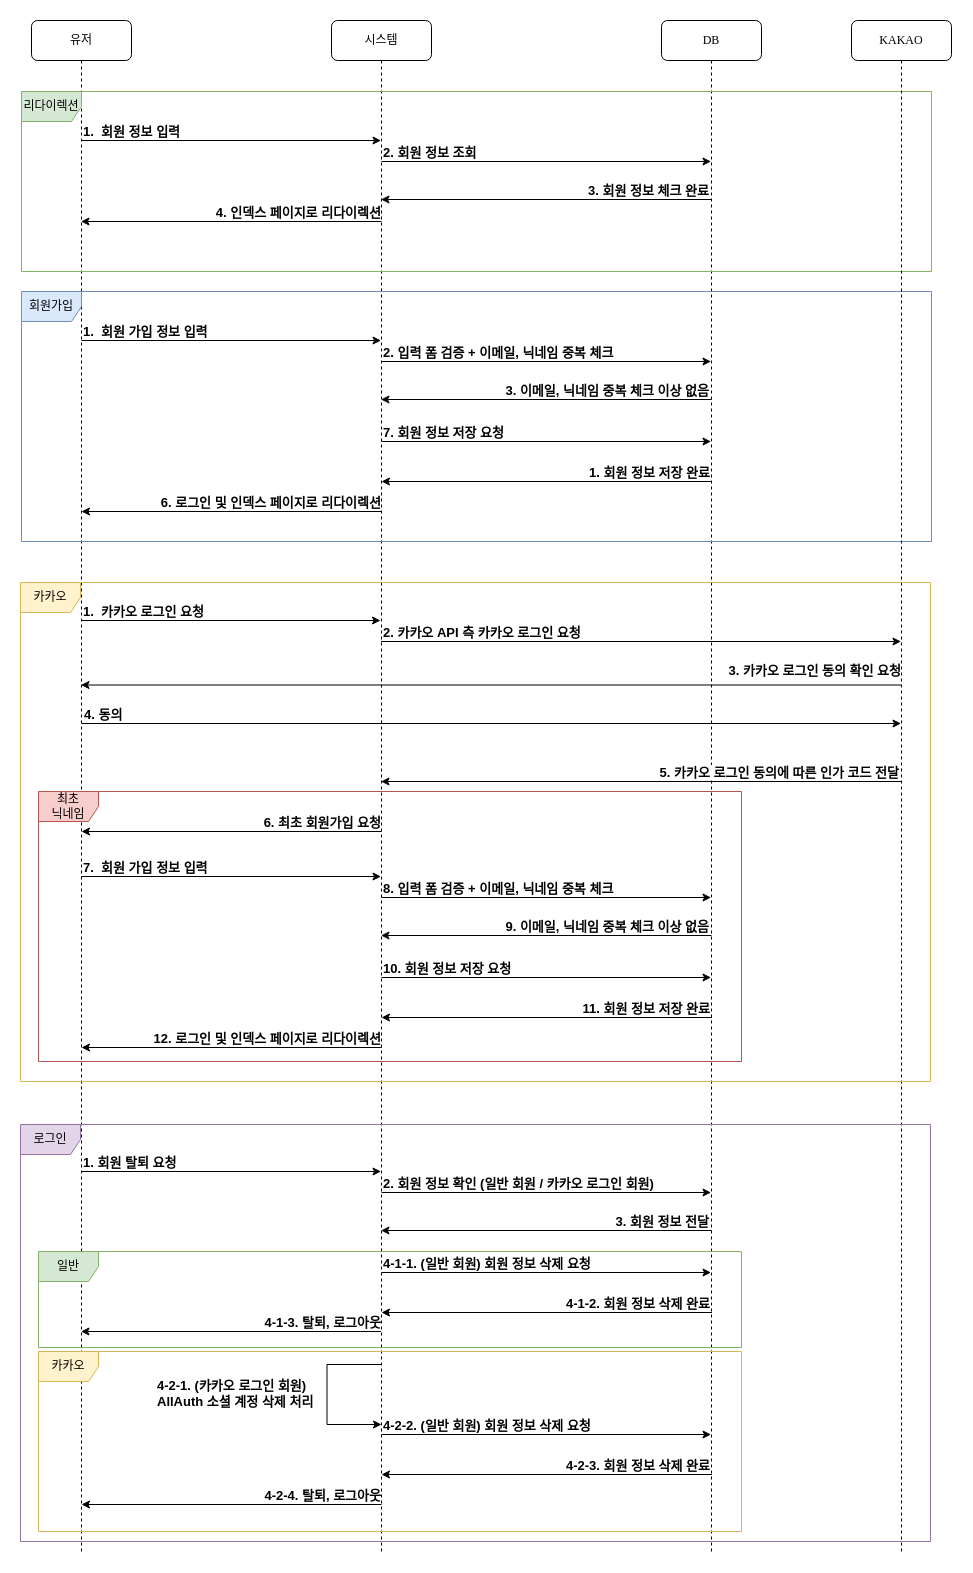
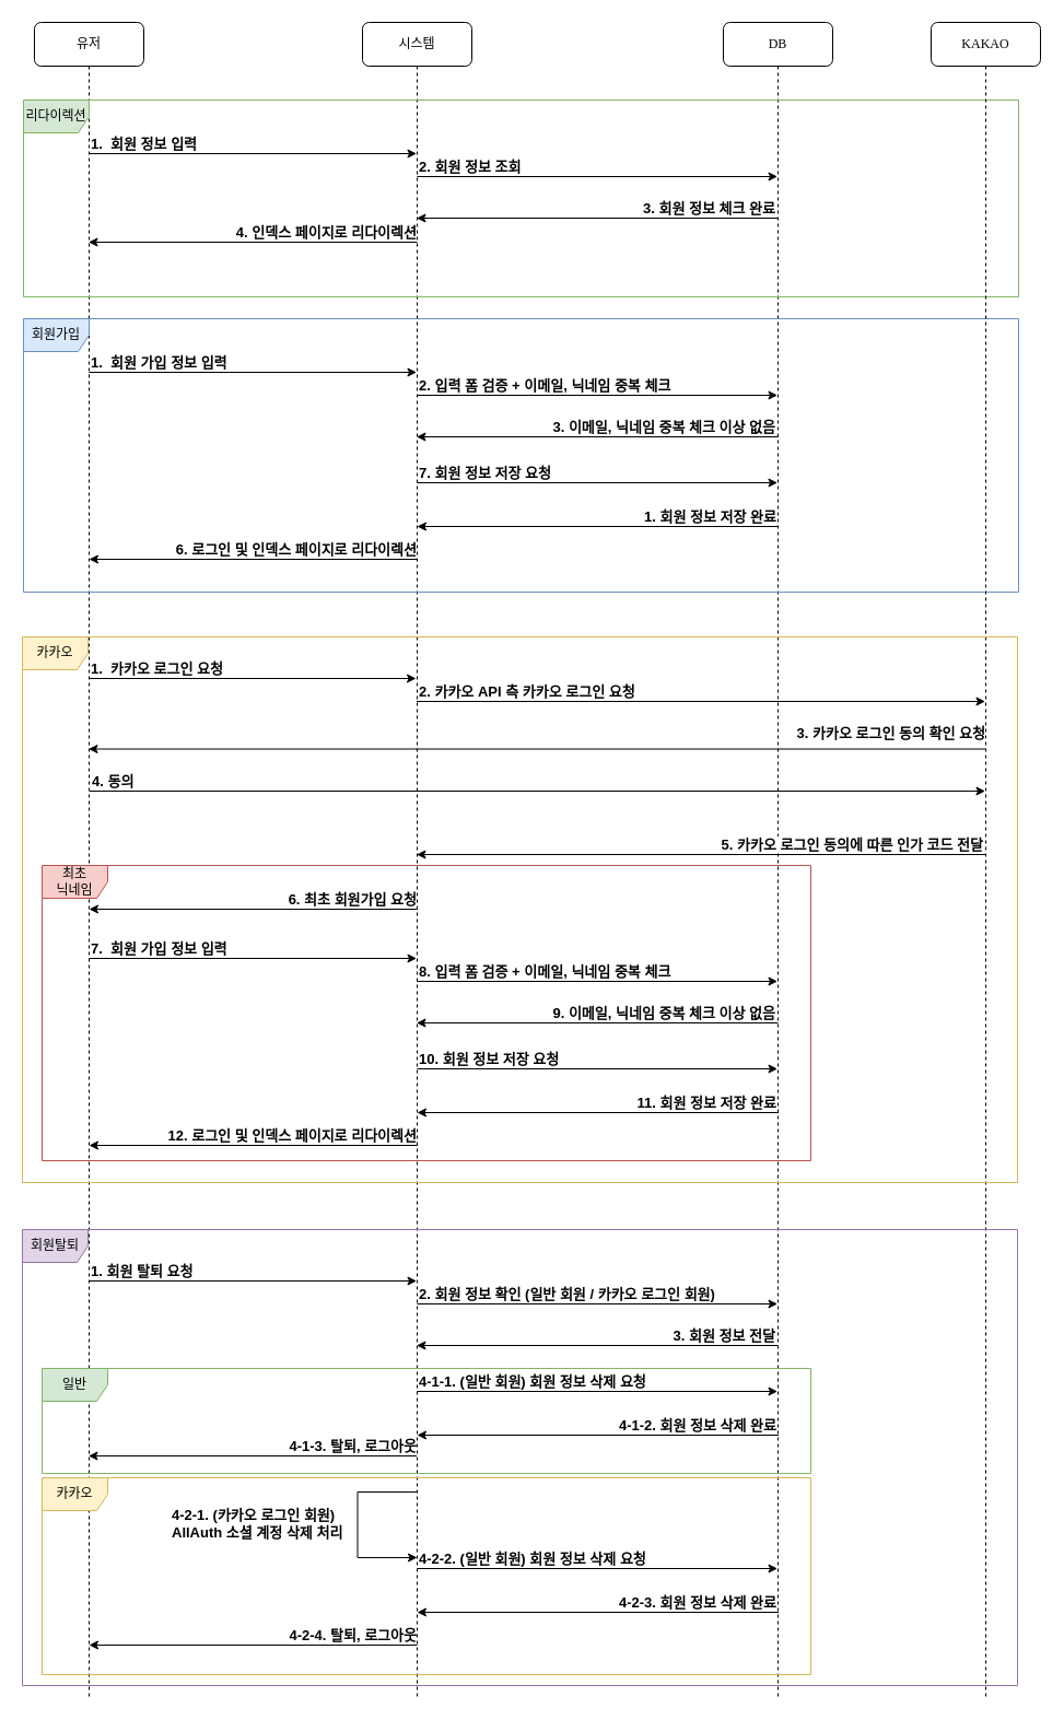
  <mxCell id="0" />
  <mxCell id="1" parent="0" />
  <mxCell id="2" value="시스템" style="shape=umlLifeline;perimeter=lifelinePerimeter;whiteSpace=wrap;html=1;container=1;collapsible=0;recursiveResize=0;outlineConnect=0;rounded=1;shadow=0;comic=0;labelBackgroundColor=none;strokeWidth=1;fontFamily=Verdana;fontSize=12;align=center;" parent="1" vertex="1"><mxGeometry x="331" y="20" width="100" height="1531" as="geometry" /></mxCell>
  <mxCell id="3" value="" style="endArrow=classic;html=1;rounded=0;" parent="2" target="8" edge="1"><mxGeometry width="50" height="50" relative="1" as="geometry"><mxPoint x="50" y="201" as="sourcePoint" /><mxPoint x="-40" y="201" as="targetPoint" /></mxGeometry></mxCell>
  <mxCell id="4" value="" style="endArrow=classic;html=1;rounded=0;edgeStyle=elbowEdgeStyle;" edge="1" parent="2"><mxGeometry width="50" height="50" relative="1" as="geometry"><mxPoint x="50.5" y="1344" as="sourcePoint" /><mxPoint x="50" y="1404" as="targetPoint" /><Array as="points"><mxPoint x="-4.5" y="1404" /></Array></mxGeometry></mxCell>
  <mxCell id="5" value="DB" style="shape=umlLifeline;perimeter=lifelinePerimeter;whiteSpace=wrap;html=1;container=1;collapsible=0;recursiveResize=0;outlineConnect=0;rounded=1;shadow=0;comic=0;labelBackgroundColor=none;strokeWidth=1;fontFamily=Verdana;fontSize=12;align=center;" parent="1" vertex="1"><mxGeometry x="661" y="20" width="100" height="1531" as="geometry" /></mxCell>
  <mxCell id="6" value="" style="endArrow=classic;html=1;rounded=0;" parent="5" edge="1"><mxGeometry width="50" height="50" relative="1" as="geometry"><mxPoint x="50" y="179" as="sourcePoint" /><mxPoint x="-280.5" y="179" as="targetPoint" /></mxGeometry></mxCell>
  <mxCell id="7" value="3. 회원 정보 체크 완료" style="edgeLabel;html=1;align=right;verticalAlign=middle;resizable=0;points=[];fontSize=13;fontStyle=1" parent="5" vertex="1" connectable="0"><mxGeometry x="48" y="169" as="geometry" /></mxCell>
  <mxCell id="8" value="유저" style="shape=umlLifeline;perimeter=lifelinePerimeter;whiteSpace=wrap;html=1;container=1;collapsible=0;recursiveResize=0;outlineConnect=0;rounded=1;shadow=0;comic=0;labelBackgroundColor=none;strokeWidth=1;fontFamily=Verdana;fontSize=12;align=center;" parent="1" vertex="1"><mxGeometry x="31" y="20" width="100" height="1531" as="geometry" /></mxCell>
  <mxCell id="9" value="" style="endArrow=classic;html=1;rounded=0;" parent="1" edge="1"><mxGeometry width="50" height="50" relative="1" as="geometry"><mxPoint x="81" y="140" as="sourcePoint" /><mxPoint x="380.5" y="140" as="targetPoint" /></mxGeometry></mxCell>
  <mxCell id="10" value="1.&amp;nbsp; 회원 정보 입력" style="edgeLabel;html=1;align=left;verticalAlign=middle;resizable=0;points=[];fontSize=13;fontStyle=1" parent="9" vertex="1" connectable="0"><mxGeometry x="-0.245" y="4" relative="1" as="geometry"><mxPoint x="-113" y="-6" as="offset" /></mxGeometry></mxCell>
  <mxCell id="11" value="" style="endArrow=classic;html=1;rounded=0;" parent="1" edge="1"><mxGeometry width="50" height="50" relative="1" as="geometry"><mxPoint x="381" y="161" as="sourcePoint" /><mxPoint x="710.5" y="161" as="targetPoint" /></mxGeometry></mxCell>
  <mxCell id="12" value="2. 회원 정보 조회" style="edgeLabel;html=1;align=left;verticalAlign=middle;resizable=0;points=[];fontSize=13;fontStyle=1" parent="1" vertex="1" connectable="0"><mxGeometry x="381" y="151" as="geometry" /></mxCell>
  <mxCell id="13" value="4. 인덱스 페이지로 리다이렉션" style="edgeLabel;html=1;align=right;verticalAlign=middle;resizable=0;points=[];fontSize=13;fontStyle=1" parent="1" vertex="1" connectable="0"><mxGeometry x="381" y="211" as="geometry" /></mxCell>
  <mxCell id="14" value="리다이렉션" style="shape=umlFrame;whiteSpace=wrap;html=1;pointerEvents=0;fillColor=#d5e8d4;strokeColor=#82b366;" parent="1" vertex="1"><mxGeometry x="21" y="91" width="910" height="180" as="geometry" /></mxCell>
  <mxCell id="15" value="" style="endArrow=classic;html=1;rounded=0;" edge="1" parent="1"><mxGeometry width="50" height="50" relative="1" as="geometry"><mxPoint x="381" y="511" as="sourcePoint" /><mxPoint x="81" y="511" as="targetPoint" /></mxGeometry></mxCell>
  <mxCell id="16" value="" style="endArrow=classic;html=1;rounded=0;" edge="1" parent="1"><mxGeometry width="50" height="50" relative="1" as="geometry"><mxPoint x="711" y="399" as="sourcePoint" /><mxPoint x="380.5" y="399" as="targetPoint" /></mxGeometry></mxCell>
  <mxCell id="17" value="3. 이메일, 닉네임 중복 체크 이상 없음" style="edgeLabel;html=1;align=right;verticalAlign=middle;resizable=0;points=[];fontSize=13;fontStyle=1" vertex="1" connectable="0" parent="1"><mxGeometry x="709" y="389" as="geometry" /></mxCell>
  <mxCell id="18" value="" style="endArrow=classic;html=1;rounded=0;" edge="1" parent="1"><mxGeometry width="50" height="50" relative="1" as="geometry"><mxPoint x="81" y="340" as="sourcePoint" /><mxPoint x="380.5" y="340" as="targetPoint" /></mxGeometry></mxCell>
  <mxCell id="19" value="1.&amp;nbsp; 회원 가입 정보 입력" style="edgeLabel;html=1;align=left;verticalAlign=middle;resizable=0;points=[];fontSize=13;fontStyle=1" vertex="1" connectable="0" parent="18"><mxGeometry x="-0.245" y="4" relative="1" as="geometry"><mxPoint x="-113" y="-6" as="offset" /></mxGeometry></mxCell>
  <mxCell id="20" value="" style="endArrow=classic;html=1;rounded=0;" edge="1" parent="1"><mxGeometry width="50" height="50" relative="1" as="geometry"><mxPoint x="381" y="361" as="sourcePoint" /><mxPoint x="710.5" y="361" as="targetPoint" /></mxGeometry></mxCell>
  <mxCell id="21" value="2. 입력 폼 검증 + 이메일, 닉네임 중복 체크" style="edgeLabel;html=1;align=left;verticalAlign=middle;resizable=0;points=[];fontSize=13;fontStyle=1" vertex="1" connectable="0" parent="1"><mxGeometry x="381" y="351" as="geometry" /></mxCell>
  <mxCell id="22" value="6. 로그인 및 인덱스 페이지로 리다이렉션" style="edgeLabel;html=1;align=right;verticalAlign=middle;resizable=0;points=[];fontSize=13;fontStyle=1" vertex="1" connectable="0" parent="1"><mxGeometry x="381" y="501" as="geometry" /></mxCell>
  <mxCell id="23" value="회원가입" style="shape=umlFrame;whiteSpace=wrap;html=1;pointerEvents=0;fillColor=#dae8fc;strokeColor=#6c8ebf;" vertex="1" parent="1"><mxGeometry x="21" y="291" width="910" height="250" as="geometry" /></mxCell>
  <mxCell id="24" value="" style="endArrow=classic;html=1;rounded=0;" edge="1" parent="1"><mxGeometry width="50" height="50" relative="1" as="geometry"><mxPoint x="381" y="441" as="sourcePoint" /><mxPoint x="710.5" y="441" as="targetPoint" /></mxGeometry></mxCell>
  <mxCell id="25" value="7. 회원 정보 저장 요청" style="edgeLabel;html=1;align=left;verticalAlign=middle;resizable=0;points=[];fontSize=13;fontStyle=1" vertex="1" connectable="0" parent="1"><mxGeometry x="381" y="431" as="geometry" /></mxCell>
  <mxCell id="26" value="" style="endArrow=classic;html=1;rounded=0;" edge="1" parent="1"><mxGeometry width="50" height="50" relative="1" as="geometry"><mxPoint x="711.5" y="481" as="sourcePoint" /><mxPoint x="381" y="481" as="targetPoint" /></mxGeometry></mxCell>
  <mxCell id="27" value="1. 회원 정보 저장 완료" style="edgeLabel;html=1;align=right;verticalAlign=middle;resizable=0;points=[];fontSize=13;fontStyle=1" vertex="1" connectable="0" parent="1"><mxGeometry x="709.5" y="471" as="geometry" /></mxCell>
  <mxCell id="28" value="" style="endArrow=classic;html=1;rounded=0;" edge="1" parent="1"><mxGeometry width="50" height="50" relative="1" as="geometry"><mxPoint x="900.5" y="684.5" as="sourcePoint" /><mxPoint x="80.5" y="684.5" as="targetPoint" /></mxGeometry></mxCell>
  <mxCell id="29" value="3. 카카오 로그인 동의 확인 요청" style="edgeLabel;html=1;align=right;verticalAlign=middle;resizable=0;points=[];fontSize=13;fontStyle=1" vertex="1" connectable="0" parent="1"><mxGeometry x="901" y="669" as="geometry" /></mxCell>
  <mxCell id="30" value="" style="endArrow=classic;html=1;rounded=0;" edge="1" parent="1"><mxGeometry width="50" height="50" relative="1" as="geometry"><mxPoint x="80.5" y="620" as="sourcePoint" /><mxPoint x="380" y="620" as="targetPoint" /></mxGeometry></mxCell>
  <mxCell id="31" value="1.&amp;nbsp; 카카오 로그인 요청" style="edgeLabel;html=1;align=left;verticalAlign=middle;resizable=0;points=[];fontSize=13;fontStyle=1" vertex="1" connectable="0" parent="30"><mxGeometry x="-0.245" y="4" relative="1" as="geometry"><mxPoint x="-113" y="-6" as="offset" /></mxGeometry></mxCell>
  <mxCell id="32" value="" style="endArrow=classic;html=1;rounded=0;" edge="1" parent="1" target="34"><mxGeometry width="50" height="50" relative="1" as="geometry"><mxPoint x="380.5" y="641" as="sourcePoint" /><mxPoint x="710" y="641" as="targetPoint" /></mxGeometry></mxCell>
  <mxCell id="33" value="2. 카카오 API 측 카카오 로그인 요청" style="edgeLabel;html=1;align=left;verticalAlign=middle;resizable=0;points=[];fontSize=13;fontStyle=1" vertex="1" connectable="0" parent="1"><mxGeometry x="380.5" y="631" as="geometry" /></mxCell>
  <mxCell id="34" value="KAKAO" style="shape=umlLifeline;perimeter=lifelinePerimeter;whiteSpace=wrap;html=1;container=1;collapsible=0;recursiveResize=0;outlineConnect=0;rounded=1;shadow=0;comic=0;labelBackgroundColor=none;strokeWidth=1;fontFamily=Verdana;fontSize=12;align=center;" vertex="1" parent="1"><mxGeometry x="851" y="20" width="100" height="1531" as="geometry" /></mxCell>
  <mxCell id="35" value="" style="endArrow=classic;html=1;rounded=0;" edge="1" parent="1" target="34"><mxGeometry width="50" height="50" relative="1" as="geometry"><mxPoint x="81.5" y="723" as="sourcePoint" /><mxPoint x="381" y="723" as="targetPoint" /></mxGeometry></mxCell>
  <mxCell id="36" value="4. 동의" style="edgeLabel;html=1;align=left;verticalAlign=middle;resizable=0;points=[];fontSize=13;fontStyle=1" vertex="1" connectable="0" parent="35"><mxGeometry x="-0.245" y="4" relative="1" as="geometry"><mxPoint x="-309" y="-6" as="offset" /></mxGeometry></mxCell>
  <mxCell id="37" value="" style="endArrow=classic;html=1;rounded=0;" edge="1" parent="1" target="2"><mxGeometry width="50" height="50" relative="1" as="geometry"><mxPoint x="901" y="781" as="sourcePoint" /><mxPoint x="570.5" y="781" as="targetPoint" /></mxGeometry></mxCell>
  <mxCell id="38" value="5. 카카오 로그인 동의에 따른 인가 코드 전달" style="edgeLabel;html=1;align=right;verticalAlign=middle;resizable=0;points=[];fontSize=13;fontStyle=1" vertex="1" connectable="0" parent="1"><mxGeometry x="899" y="771" as="geometry" /></mxCell>
  <mxCell id="39" value="6. 최초 회원가입 요청" style="edgeLabel;html=1;align=right;verticalAlign=middle;resizable=0;points=[];fontSize=13;fontStyle=1" vertex="1" connectable="0" parent="1"><mxGeometry x="381" y="821" as="geometry" /></mxCell>
  <mxCell id="40" value="" style="endArrow=classic;html=1;rounded=0;" edge="1" parent="1"><mxGeometry width="50" height="50" relative="1" as="geometry"><mxPoint x="381" y="831" as="sourcePoint" /><mxPoint x="81" y="831" as="targetPoint" /></mxGeometry></mxCell>
  <mxCell id="41" value="" style="endArrow=classic;html=1;rounded=0;" edge="1" parent="1"><mxGeometry width="50" height="50" relative="1" as="geometry"><mxPoint x="381" y="1047" as="sourcePoint" /><mxPoint x="81" y="1047" as="targetPoint" /></mxGeometry></mxCell>
  <mxCell id="42" value="" style="endArrow=classic;html=1;rounded=0;" edge="1" parent="1"><mxGeometry width="50" height="50" relative="1" as="geometry"><mxPoint x="711" y="935" as="sourcePoint" /><mxPoint x="380.5" y="935" as="targetPoint" /></mxGeometry></mxCell>
  <mxCell id="43" value="9. 이메일, 닉네임 중복 체크 이상 없음" style="edgeLabel;html=1;align=right;verticalAlign=middle;resizable=0;points=[];fontSize=13;fontStyle=1" vertex="1" connectable="0" parent="1"><mxGeometry x="709" y="925" as="geometry" /></mxCell>
  <mxCell id="44" value="" style="endArrow=classic;html=1;rounded=0;" edge="1" parent="1"><mxGeometry width="50" height="50" relative="1" as="geometry"><mxPoint x="81" y="876" as="sourcePoint" /><mxPoint x="380.5" y="876" as="targetPoint" /></mxGeometry></mxCell>
  <mxCell id="45" value="7.&amp;nbsp; 회원 가입 정보 입력" style="edgeLabel;html=1;align=left;verticalAlign=middle;resizable=0;points=[];fontSize=13;fontStyle=1" vertex="1" connectable="0" parent="44"><mxGeometry x="-0.245" y="4" relative="1" as="geometry"><mxPoint x="-113" y="-6" as="offset" /></mxGeometry></mxCell>
  <mxCell id="46" value="" style="endArrow=classic;html=1;rounded=0;" edge="1" parent="1"><mxGeometry width="50" height="50" relative="1" as="geometry"><mxPoint x="381" y="897" as="sourcePoint" /><mxPoint x="710.5" y="897" as="targetPoint" /></mxGeometry></mxCell>
  <mxCell id="47" value="8. 입력 폼 검증 + 이메일, 닉네임 중복 체크" style="edgeLabel;html=1;align=left;verticalAlign=middle;resizable=0;points=[];fontSize=13;fontStyle=1" vertex="1" connectable="0" parent="1"><mxGeometry x="381" y="887" as="geometry" /></mxCell>
  <mxCell id="48" value="12. 로그인 및 인덱스 페이지로 리다이렉션" style="edgeLabel;html=1;align=right;verticalAlign=middle;resizable=0;points=[];fontSize=13;fontStyle=1" vertex="1" connectable="0" parent="1"><mxGeometry x="381" y="1037" as="geometry" /></mxCell>
  <mxCell id="49" value="" style="endArrow=classic;html=1;rounded=0;" edge="1" parent="1"><mxGeometry width="50" height="50" relative="1" as="geometry"><mxPoint x="381" y="977" as="sourcePoint" /><mxPoint x="710.5" y="977" as="targetPoint" /></mxGeometry></mxCell>
  <mxCell id="50" value="10. 회원 정보 저장 요청" style="edgeLabel;html=1;align=left;verticalAlign=middle;resizable=0;points=[];fontSize=13;fontStyle=1" vertex="1" connectable="0" parent="1"><mxGeometry x="381" y="967" as="geometry" /></mxCell>
  <mxCell id="51" value="" style="endArrow=classic;html=1;rounded=0;" edge="1" parent="1"><mxGeometry width="50" height="50" relative="1" as="geometry"><mxPoint x="711.5" y="1017" as="sourcePoint" /><mxPoint x="381" y="1017" as="targetPoint" /></mxGeometry></mxCell>
  <mxCell id="52" value="11. 회원 정보 저장 완료" style="edgeLabel;html=1;align=right;verticalAlign=middle;resizable=0;points=[];fontSize=13;fontStyle=1" vertex="1" connectable="0" parent="1"><mxGeometry x="709.5" y="1007" as="geometry" /></mxCell>
  <mxCell id="53" value="카카오" style="shape=umlFrame;whiteSpace=wrap;html=1;pointerEvents=0;fillColor=#fff2cc;strokeColor=#d6b656;" vertex="1" parent="1"><mxGeometry x="20" y="582" width="910" height="499" as="geometry" /></mxCell>
  <mxCell id="54" value="최초 &lt;br&gt;닉네임" style="shape=umlFrame;whiteSpace=wrap;html=1;pointerEvents=0;fillColor=#f8cecc;strokeColor=#b85450;" vertex="1" parent="1"><mxGeometry x="38" y="791" width="703" height="270" as="geometry" /></mxCell>
  <mxCell id="55" value="" style="endArrow=classic;html=1;rounded=0;" edge="1" parent="1"><mxGeometry width="50" height="50" relative="1" as="geometry"><mxPoint x="381" y="1504" as="sourcePoint" /><mxPoint x="81" y="1504" as="targetPoint" /></mxGeometry></mxCell>
  <mxCell id="56" value="" style="endArrow=classic;html=1;rounded=0;" edge="1" parent="1"><mxGeometry width="50" height="50" relative="1" as="geometry"><mxPoint x="711" y="1230" as="sourcePoint" /><mxPoint x="380.5" y="1230" as="targetPoint" /></mxGeometry></mxCell>
  <mxCell id="57" value="3. 회원 정보 전달" style="edgeLabel;html=1;align=right;verticalAlign=middle;resizable=0;points=[];fontSize=13;fontStyle=1" vertex="1" connectable="0" parent="1"><mxGeometry x="709" y="1220" as="geometry" /></mxCell>
  <mxCell id="58" value="" style="endArrow=classic;html=1;rounded=0;" edge="1" parent="1"><mxGeometry width="50" height="50" relative="1" as="geometry"><mxPoint x="81" y="1171" as="sourcePoint" /><mxPoint x="380.5" y="1171" as="targetPoint" /></mxGeometry></mxCell>
  <mxCell id="59" value="1. 회원 탈퇴 요청" style="edgeLabel;html=1;align=left;verticalAlign=middle;resizable=0;points=[];fontSize=13;fontStyle=1" vertex="1" connectable="0" parent="58"><mxGeometry x="-0.245" y="4" relative="1" as="geometry"><mxPoint x="-113" y="-6" as="offset" /></mxGeometry></mxCell>
  <mxCell id="60" value="" style="endArrow=classic;html=1;rounded=0;" edge="1" parent="1"><mxGeometry width="50" height="50" relative="1" as="geometry"><mxPoint x="381" y="1192" as="sourcePoint" /><mxPoint x="710.5" y="1192" as="targetPoint" /></mxGeometry></mxCell>
  <mxCell id="61" value="2. 회원 정보 확인 (일반 회원 / 카카오 로그인 회원)" style="edgeLabel;html=1;align=left;verticalAlign=middle;resizable=0;points=[];fontSize=13;fontStyle=1" vertex="1" connectable="0" parent="1"><mxGeometry x="381" y="1182" as="geometry" /></mxCell>
  <mxCell id="62" value="4-2-4. 탈퇴, 로그아웃" style="edgeLabel;html=1;align=right;verticalAlign=middle;resizable=0;points=[];fontSize=13;fontStyle=1" vertex="1" connectable="0" parent="1"><mxGeometry x="381" y="1494" as="geometry" /></mxCell>
  <mxCell id="63" value="" style="endArrow=classic;html=1;rounded=0;" edge="1" parent="1"><mxGeometry width="50" height="50" relative="1" as="geometry"><mxPoint x="381" y="1272" as="sourcePoint" /><mxPoint x="710.5" y="1272" as="targetPoint" /></mxGeometry></mxCell>
  <mxCell id="64" value="4-1-1. (일반 회원) 회원 정보 삭제 요청" style="edgeLabel;html=1;align=left;verticalAlign=middle;resizable=0;points=[];fontSize=13;fontStyle=1" vertex="1" connectable="0" parent="1"><mxGeometry x="381" y="1262" as="geometry" /></mxCell>
  <mxCell id="65" value="" style="endArrow=classic;html=1;rounded=0;" edge="1" parent="1"><mxGeometry width="50" height="50" relative="1" as="geometry"><mxPoint x="711.5" y="1312" as="sourcePoint" /><mxPoint x="381" y="1312" as="targetPoint" /></mxGeometry></mxCell>
  <mxCell id="66" value="4-1-2. 회원 정보 삭제 완료" style="edgeLabel;html=1;align=right;verticalAlign=middle;resizable=0;points=[];fontSize=13;fontStyle=1" vertex="1" connectable="0" parent="1"><mxGeometry x="709.5" y="1302" as="geometry" /></mxCell>
  <mxCell id="67" value="" style="endArrow=classic;html=1;rounded=0;" edge="1" parent="1"><mxGeometry width="50" height="50" relative="1" as="geometry"><mxPoint x="381" y="1434" as="sourcePoint" /><mxPoint x="710.5" y="1434" as="targetPoint" /></mxGeometry></mxCell>
  <mxCell id="68" value="4-2-2. (일반 회원) 회원 정보 삭제 요청" style="edgeLabel;html=1;align=left;verticalAlign=middle;resizable=0;points=[];fontSize=13;fontStyle=1" vertex="1" connectable="0" parent="1"><mxGeometry x="381" y="1424" as="geometry" /></mxCell>
  <mxCell id="69" value="" style="endArrow=classic;html=1;rounded=0;" edge="1" parent="1"><mxGeometry width="50" height="50" relative="1" as="geometry"><mxPoint x="711.5" y="1474" as="sourcePoint" /><mxPoint x="381" y="1474" as="targetPoint" /></mxGeometry></mxCell>
  <mxCell id="70" value="4-2-3. 회원 정보 삭제 완료" style="edgeLabel;html=1;align=right;verticalAlign=middle;resizable=0;points=[];fontSize=13;fontStyle=1" vertex="1" connectable="0" parent="1"><mxGeometry x="709.5" y="1464" as="geometry" /></mxCell>
  <mxCell id="71" value="" style="endArrow=classic;html=1;rounded=0;" edge="1" parent="1"><mxGeometry width="50" height="50" relative="1" as="geometry"><mxPoint x="380.5" y="1331" as="sourcePoint" /><mxPoint x="80.5" y="1331" as="targetPoint" /></mxGeometry></mxCell>
  <mxCell id="72" value="4-1-3. 탈퇴, 로그아웃" style="edgeLabel;html=1;align=right;verticalAlign=middle;resizable=0;points=[];fontSize=13;fontStyle=1" vertex="1" connectable="0" parent="1"><mxGeometry x="380.5" y="1321" as="geometry" /></mxCell>
  <mxCell id="73" value="4-2-1. (카카오 로그인 회원)&lt;br&gt;AllAuth 소셜 계정 삭제 처리" style="edgeLabel;html=1;align=left;verticalAlign=middle;resizable=0;points=[];fontSize=13;fontStyle=1" vertex="1" connectable="0" parent="1"><mxGeometry x="155" y="1392" as="geometry" /></mxCell>
  <mxCell id="74" value="일반" style="shape=umlFrame;whiteSpace=wrap;html=1;pointerEvents=0;fillColor=#d5e8d4;strokeColor=#82b366;" vertex="1" parent="1"><mxGeometry x="38" y="1251" width="703" height="96" as="geometry" /></mxCell>
  <mxCell id="75" value="카카오" style="shape=umlFrame;whiteSpace=wrap;html=1;pointerEvents=0;fillColor=#fff2cc;strokeColor=#d6b656;" vertex="1" parent="1"><mxGeometry x="38" y="1351" width="703" height="180" as="geometry" /></mxCell>
- <mxCell id="76" value="로그인" style="shape=umlFrame;whiteSpace=wrap;html=1;pointerEvents=0;fillColor=#e1d5e7;strokeColor=#9673a6;" vertex="1" parent="1"><mxGeometry x="20" y="1124" width="910" height="417" as="geometry" /></mxCell>
+ <mxCell id="76" value="회원탈퇴" style="shape=umlFrame;whiteSpace=wrap;html=1;pointerEvents=0;fillColor=#e1d5e7;strokeColor=#9673a6;" vertex="1" parent="1"><mxGeometry x="20" y="1124" width="910" height="417" as="geometry" /></mxCell>
